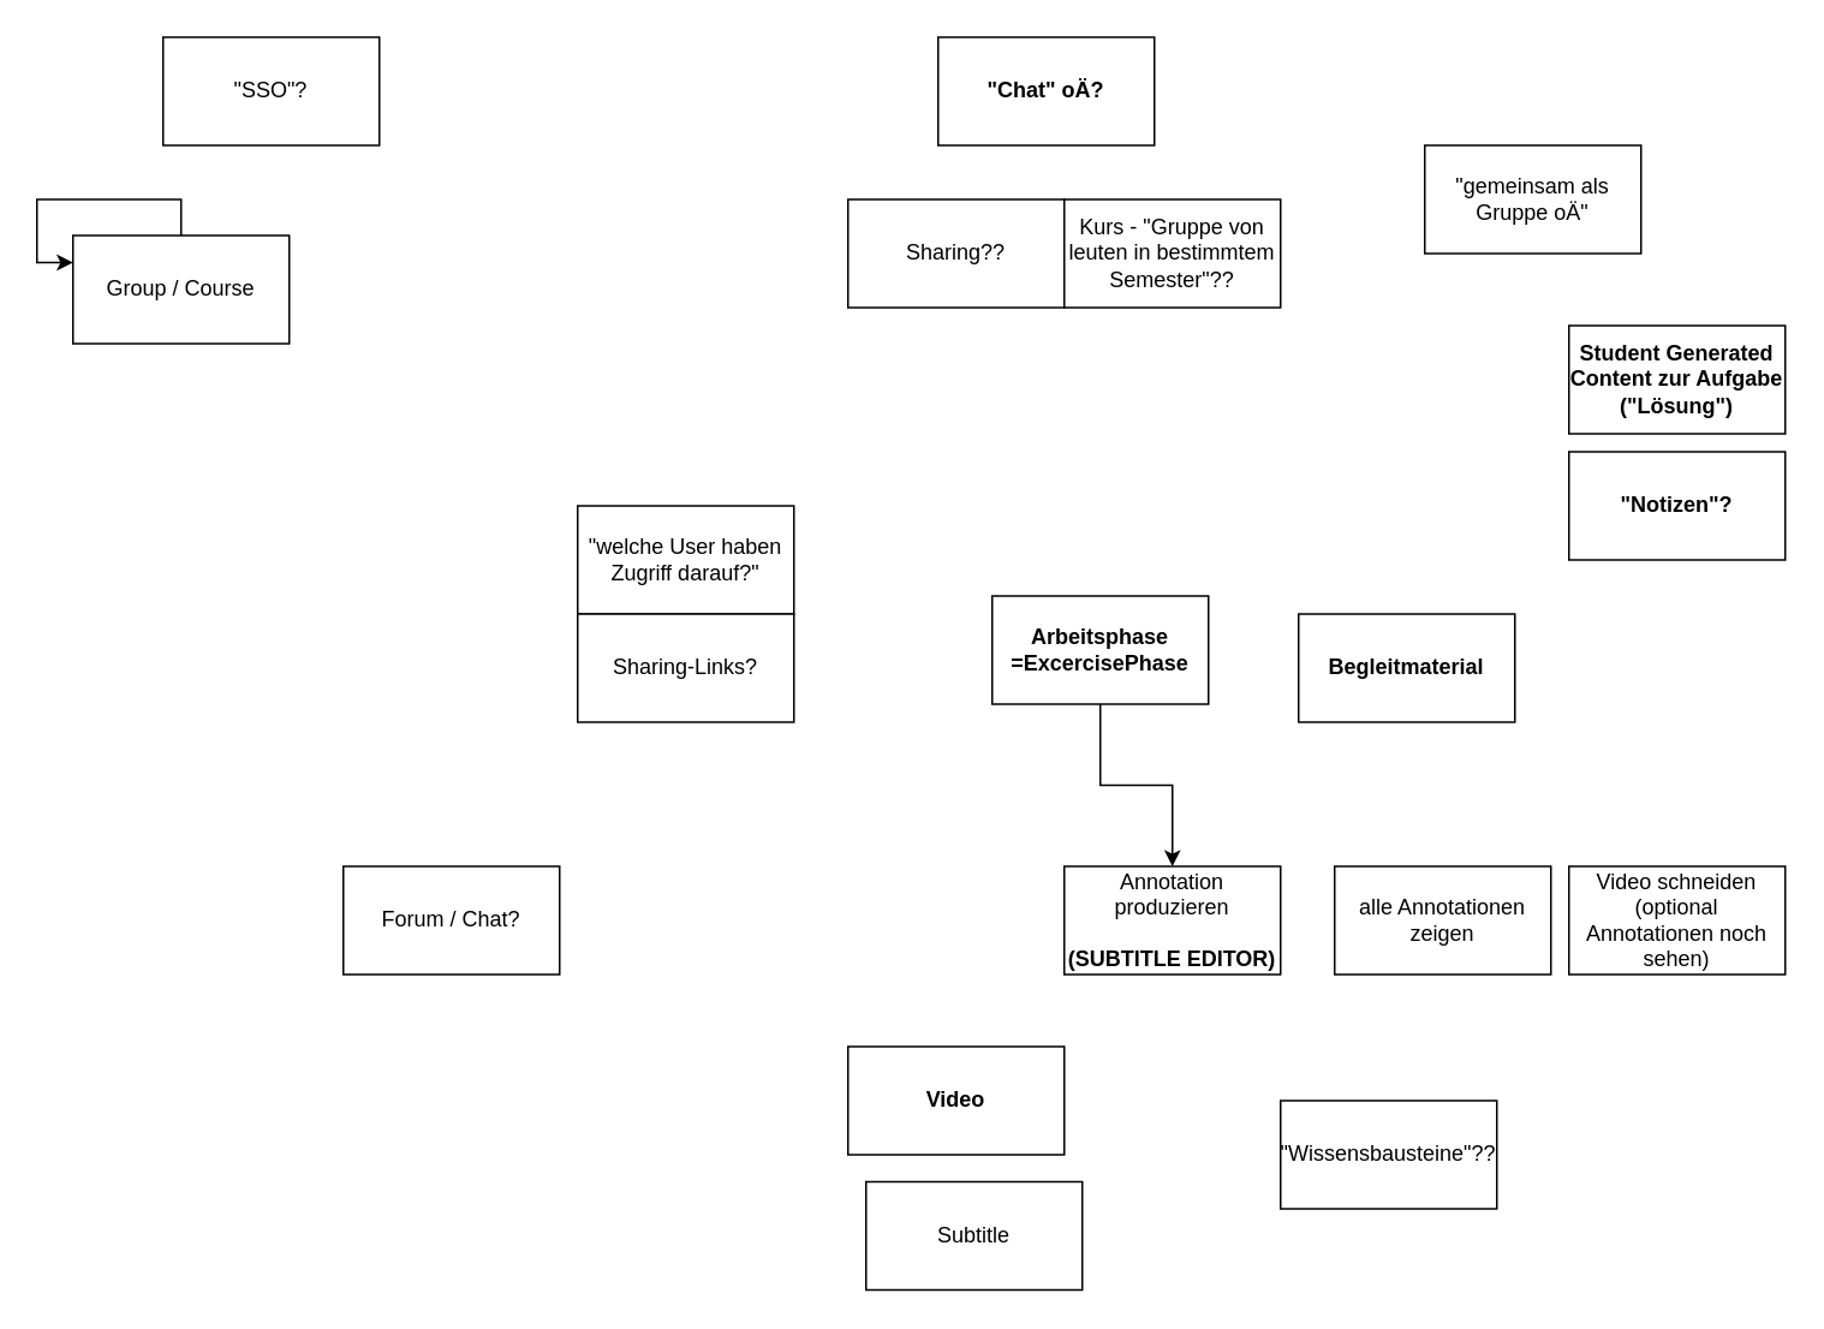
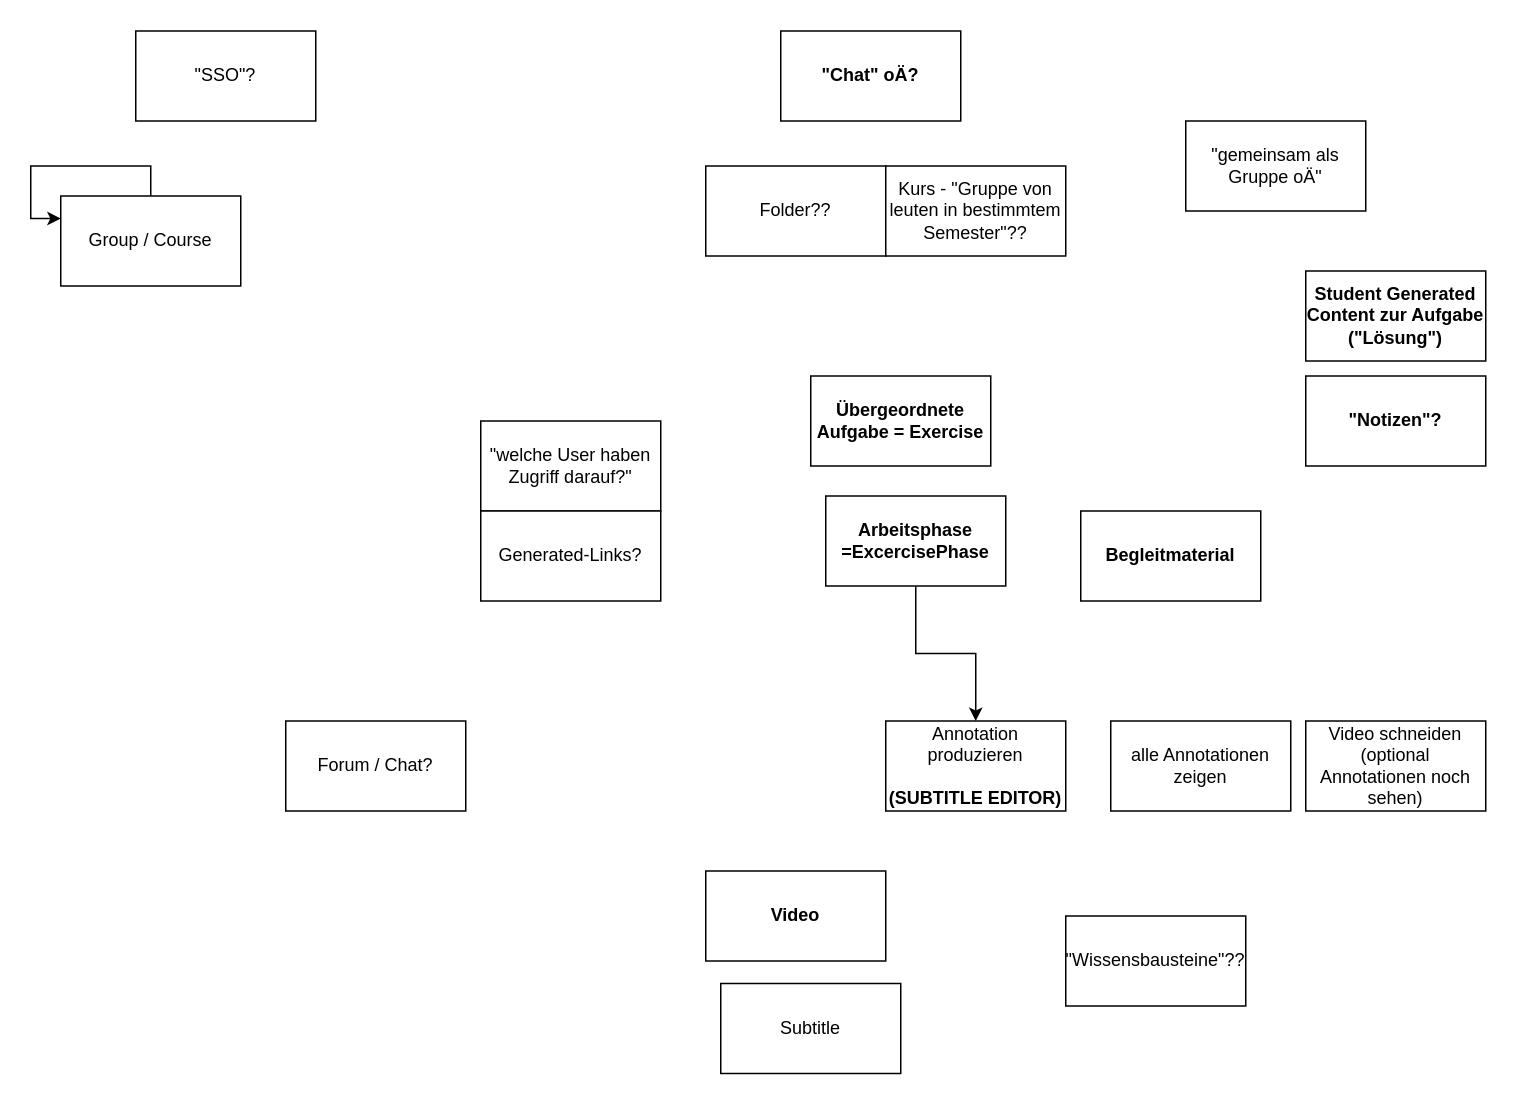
  <mxCell id="0" />
  <mxCell id="1" parent="0" />
- <mxCell id="3" value="Sharing??" style="rounded=0;whiteSpace=wrap;html=1;" parent="1" vertex="1"><mxGeometry x="470" y="110" width="120" height="60" as="geometry" /></mxCell>
+ <mxCell id="2" value="Übergeordnete Aufgabe = Exercise" style="rounded=0;whiteSpace=wrap;html=1;fontStyle=1" parent="1" vertex="1"><mxGeometry x="540" y="250" width="120" height="60" as="geometry" /></mxCell>
+ <mxCell id="3" value="Folder??" style="rounded=0;whiteSpace=wrap;html=1;" parent="1" vertex="1"><mxGeometry x="470" y="110" width="120" height="60" as="geometry" /></mxCell>
  <mxCell id="4" value="Group / Course" style="rounded=0;whiteSpace=wrap;html=1;" parent="1" vertex="1"><mxGeometry x="40" y="130" width="120" height="60" as="geometry" /></mxCell>
  <mxCell id="5" style="edgeStyle=orthogonalEdgeStyle;rounded=0;orthogonalLoop=1;jettySize=auto;html=1;entryX=0;entryY=0.25;entryDx=0;entryDy=0;" parent="1" source="4" target="4" edge="1"><mxGeometry relative="1" as="geometry"><Array as="points"><mxPoint x="100" y="110" /><mxPoint x="20" y="110" /><mxPoint x="20" y="145" /></Array></mxGeometry></mxCell>
  <mxCell id="6" value="&quot;SSO&quot;?" style="rounded=0;whiteSpace=wrap;html=1;" parent="1" vertex="1"><mxGeometry x="90" y="20" width="120" height="60" as="geometry" /></mxCell>
  <mxCell id="7" value="Kurs - &quot;Gruppe von leuten in bestimmtem Semester&quot;??" style="rounded=0;whiteSpace=wrap;html=1;" parent="1" vertex="1"><mxGeometry x="590" y="110" width="120" height="60" as="geometry" /></mxCell>
  <mxCell id="8" value="Video" style="rounded=0;whiteSpace=wrap;html=1;fontStyle=1" parent="1" vertex="1"><mxGeometry x="470" y="580" width="120" height="60" as="geometry" /></mxCell>
  <mxCell id="9" value="Subtitle" style="rounded=0;whiteSpace=wrap;html=1;" parent="1" vertex="1"><mxGeometry x="480" y="655" width="120" height="60" as="geometry" /></mxCell>
  <mxCell id="10" value="&quot;welche User haben Zugriff darauf?&quot;" style="rounded=0;whiteSpace=wrap;html=1;fontStyle=0" parent="1" vertex="1"><mxGeometry x="320" y="280" width="120" height="60" as="geometry" /></mxCell>
- <mxCell id="11" value="Sharing-Links?" style="rounded=0;whiteSpace=wrap;html=1;fontStyle=0" parent="1" vertex="1"><mxGeometry x="320" y="340" width="120" height="60" as="geometry" /></mxCell>
+ <mxCell id="11" value="Generated-Links?" style="rounded=0;whiteSpace=wrap;html=1;fontStyle=0" parent="1" vertex="1"><mxGeometry x="320" y="340" width="120" height="60" as="geometry" /></mxCell>
  <mxCell id="12" value="Begleitmaterial" style="rounded=0;whiteSpace=wrap;html=1;fontStyle=1" parent="1" vertex="1"><mxGeometry x="720" y="340" width="120" height="60" as="geometry" /></mxCell>
  <mxCell id="13" value="&quot;Wissensbausteine&quot;??" style="rounded=0;whiteSpace=wrap;html=1;fontStyle=0" parent="1" vertex="1"><mxGeometry x="710" y="610" width="120" height="60" as="geometry" /></mxCell>
  <mxCell id="14" value="Student Generated Content zur Aufgabe (&quot;Lösung&quot;)" style="rounded=0;whiteSpace=wrap;html=1;fontStyle=1" parent="1" vertex="1"><mxGeometry x="870" y="180" width="120" height="60" as="geometry" /></mxCell>
  <mxCell id="15" value="Forum / Chat?" style="rounded=0;whiteSpace=wrap;html=1;fontStyle=0" parent="1" vertex="1"><mxGeometry x="190" y="480" width="120" height="60" as="geometry" /></mxCell>
  <mxCell id="16" value="&quot;Notizen&quot;?" style="rounded=0;whiteSpace=wrap;html=1;fontStyle=1" parent="1" vertex="1"><mxGeometry x="870" y="250" width="120" height="60" as="geometry" /></mxCell>
  <mxCell id="17" value="&lt;span style=&quot;font-weight: normal&quot;&gt;&quot;gemeinsam als Gruppe oÄ&quot;&lt;/span&gt;" style="rounded=0;whiteSpace=wrap;html=1;fontStyle=1" parent="1" vertex="1"><mxGeometry x="790" y="80" width="120" height="60" as="geometry" /></mxCell>
  <mxCell id="18" value="&quot;Chat&quot; oÄ?" style="rounded=0;whiteSpace=wrap;html=1;fontStyle=1" parent="1" vertex="1"><mxGeometry x="520" y="20" width="120" height="60" as="geometry" /></mxCell>
  <mxCell id="19" style="edgeStyle=orthogonalEdgeStyle;rounded=0;orthogonalLoop=1;jettySize=auto;html=1;" parent="1" source="20" target="21" edge="1"><mxGeometry relative="1" as="geometry" /></mxCell>
  <mxCell id="20" value="Arbeitsphase&lt;br&gt;=ExcercisePhase" style="rounded=0;whiteSpace=wrap;html=1;fontStyle=1" parent="1" vertex="1"><mxGeometry x="550" y="330" width="120" height="60" as="geometry" /></mxCell>
  <mxCell id="21" value="Annotation produzieren&lt;br&gt;&lt;br&gt;&lt;b&gt;(SUBTITLE EDITOR)&lt;/b&gt;" style="rounded=0;whiteSpace=wrap;html=1;fontStyle=0" parent="1" vertex="1"><mxGeometry x="590" y="480" width="120" height="60" as="geometry" /></mxCell>
  <mxCell id="22" value="alle Annotationen zeigen" style="rounded=0;whiteSpace=wrap;html=1;fontStyle=0" parent="1" vertex="1"><mxGeometry x="740" y="480" width="120" height="60" as="geometry" /></mxCell>
  <mxCell id="23" value="Video schneiden (optional Annotationen noch sehen)" style="rounded=0;whiteSpace=wrap;html=1;fontStyle=0" parent="1" vertex="1"><mxGeometry x="870" y="480" width="120" height="60" as="geometry" /></mxCell>
